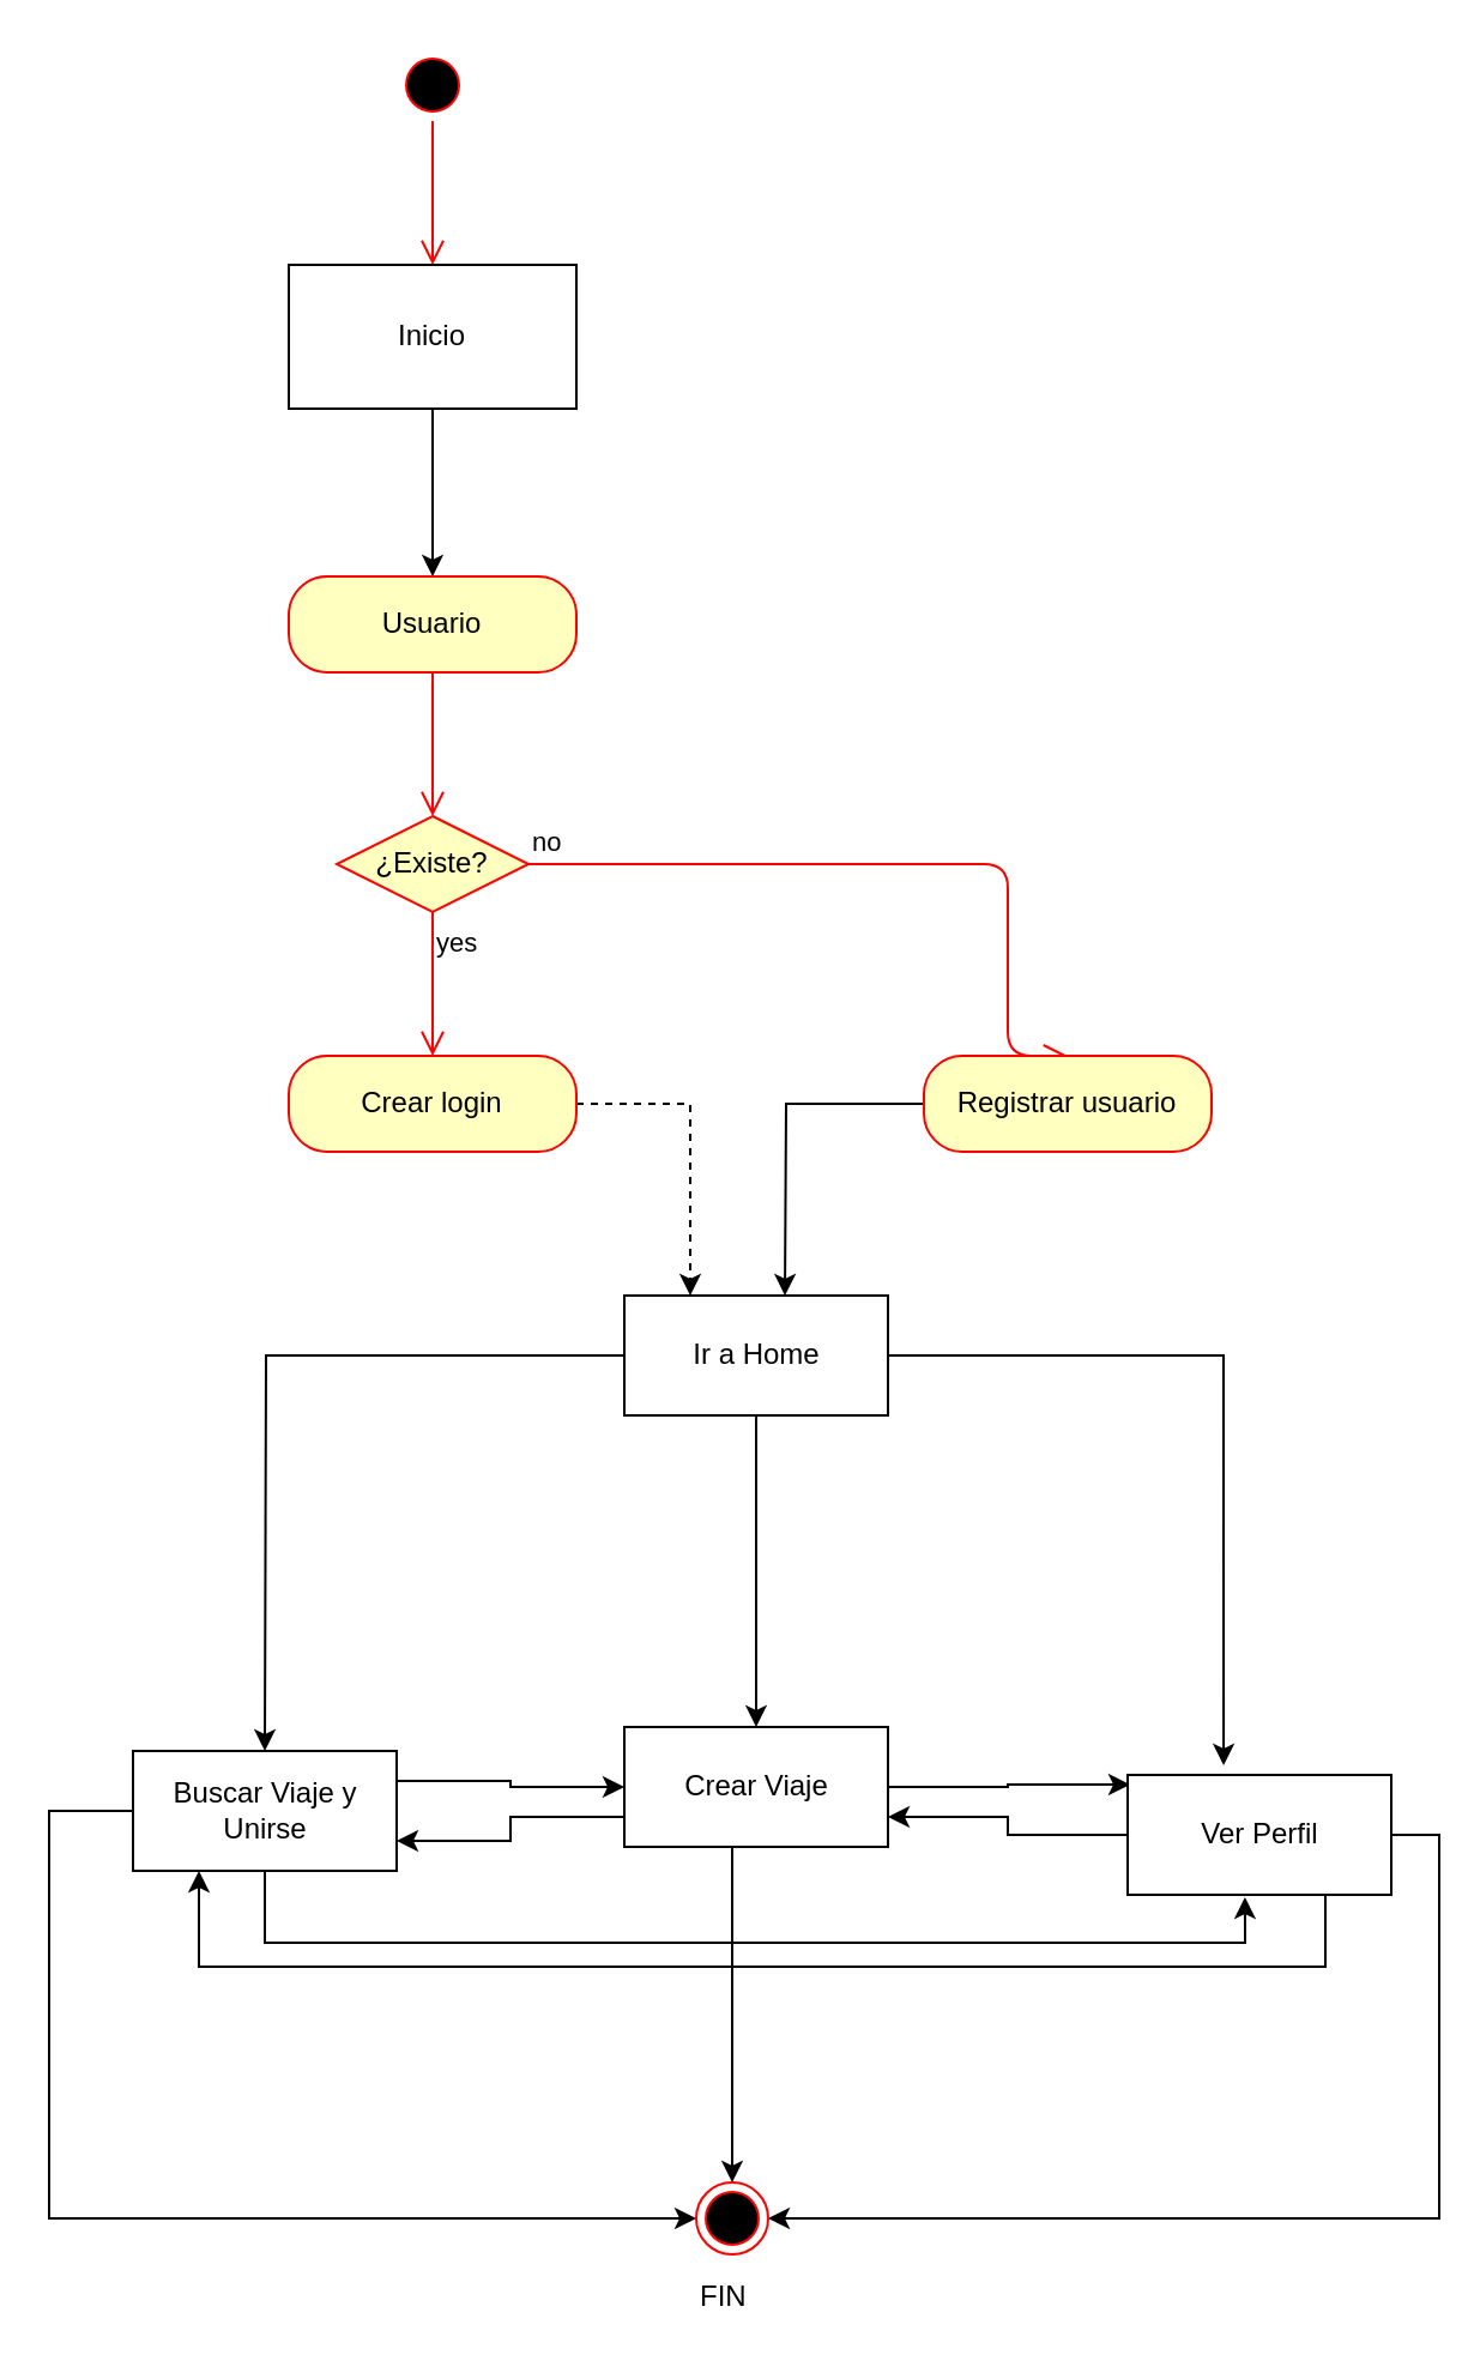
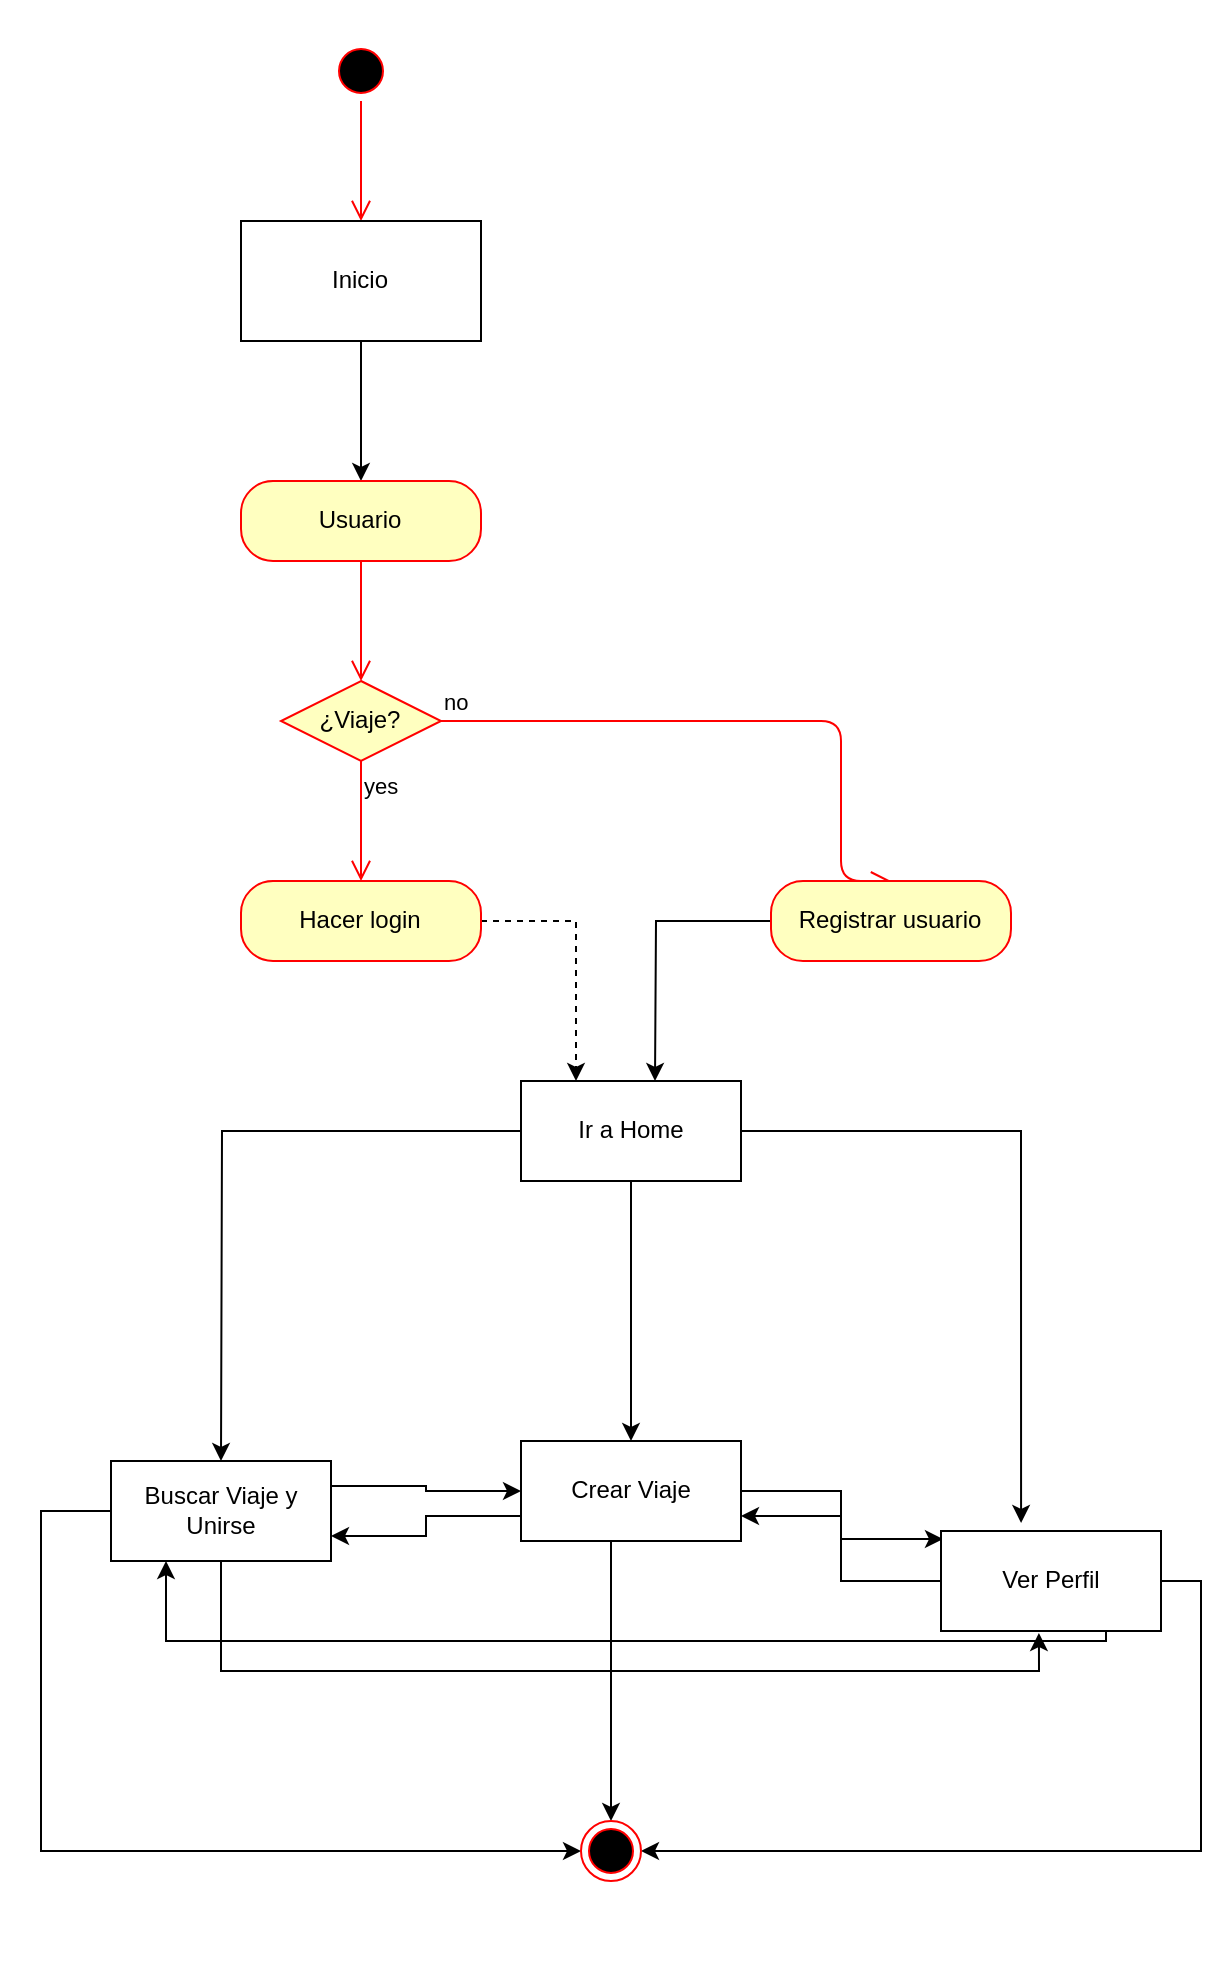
  <mxCell id="0" />
  <mxCell id="1" parent="0" />
  <mxCell id="2" value="" style="ellipse;html=1;shape=startState;fillColor=#000000;strokeColor=#ff0000;" vertex="1" parent="1"><mxGeometry x="165" y="20" width="30" height="30" as="geometry" /></mxCell>
  <mxCell id="3" value="" style="edgeStyle=orthogonalEdgeStyle;html=1;verticalAlign=bottom;endArrow=open;endSize=8;strokeColor=#ff0000;" edge="1" source="2" parent="1"><mxGeometry relative="1" as="geometry"><mxPoint x="180" y="110" as="targetPoint" /></mxGeometry></mxCell>
  <mxCell id="4" style="edgeStyle=orthogonalEdgeStyle;rounded=0;orthogonalLoop=1;jettySize=auto;html=1;exitX=0.5;exitY=1;exitDx=0;exitDy=0;" edge="1" parent="1" source="5"><mxGeometry relative="1" as="geometry"><mxPoint x="180" y="240" as="targetPoint" /></mxGeometry></mxCell>
  <mxCell id="5" value="Inicio" style="rounded=0;whiteSpace=wrap;html=1;" vertex="1" parent="1"><mxGeometry x="120" y="110" width="120" height="60" as="geometry" /></mxCell>
  <mxCell id="6" value="Usuario" style="rounded=1;whiteSpace=wrap;html=1;arcSize=40;fontColor=#000000;fillColor=#ffffc0;strokeColor=#ff0000;" vertex="1" parent="1"><mxGeometry x="120" y="240" width="120" height="40" as="geometry" /></mxCell>
  <mxCell id="7" value="" style="edgeStyle=orthogonalEdgeStyle;html=1;verticalAlign=bottom;endArrow=open;endSize=8;strokeColor=#ff0000;" edge="1" source="6" parent="1"><mxGeometry relative="1" as="geometry"><mxPoint x="180" y="340" as="targetPoint" /></mxGeometry></mxCell>
- <mxCell id="8" value="¿Existe?" style="rhombus;whiteSpace=wrap;html=1;fillColor=#ffffc0;strokeColor=#ff0000;" vertex="1" parent="1"><mxGeometry x="140" y="340" width="80" height="40" as="geometry" /></mxCell>
+ <mxCell id="8" value="¿Viaje?" style="rhombus;whiteSpace=wrap;html=1;fillColor=#ffffc0;strokeColor=#ff0000;" vertex="1" parent="1"><mxGeometry x="140" y="340" width="80" height="40" as="geometry" /></mxCell>
  <mxCell id="9" value="no" style="edgeStyle=orthogonalEdgeStyle;html=1;align=left;verticalAlign=bottom;endArrow=open;endSize=8;strokeColor=#ff0000;entryX=0.5;entryY=0;entryDx=0;entryDy=0;" edge="1" source="8" parent="1" target="12"><mxGeometry x="-1" relative="1" as="geometry"><mxPoint x="390" y="360" as="targetPoint" /><Array as="points"><mxPoint x="420" y="360" /></Array></mxGeometry></mxCell>
  <mxCell id="10" value="yes" style="edgeStyle=orthogonalEdgeStyle;html=1;align=left;verticalAlign=top;endArrow=open;endSize=8;strokeColor=#ff0000;" edge="1" source="8" parent="1"><mxGeometry x="-1" relative="1" as="geometry"><mxPoint x="180" y="440" as="targetPoint" /></mxGeometry></mxCell>
  <mxCell id="11" style="edgeStyle=orthogonalEdgeStyle;rounded=0;orthogonalLoop=1;jettySize=auto;html=1;exitX=0;exitY=0.5;exitDx=0;exitDy=0;" edge="1" parent="1" source="12"><mxGeometry relative="1" as="geometry"><mxPoint x="327" y="540" as="targetPoint" /></mxGeometry></mxCell>
  <mxCell id="12" value="Registrar usuario" style="rounded=1;whiteSpace=wrap;html=1;arcSize=40;fontColor=#000000;fillColor=#ffffc0;strokeColor=#ff0000;" vertex="1" parent="1"><mxGeometry x="385" y="440" width="120" height="40" as="geometry" /></mxCell>
  <mxCell id="13" style="edgeStyle=orthogonalEdgeStyle;rounded=0;orthogonalLoop=1;jettySize=auto;html=1;exitX=1;exitY=0.5;exitDx=0;exitDy=0;entryX=0.25;entryY=0;entryDx=0;entryDy=0;dashed=1;" edge="1" parent="1" source="14" target="18"><mxGeometry relative="1" as="geometry" /></mxCell>
- <mxCell id="14" value="Crear login" style="rounded=1;whiteSpace=wrap;html=1;arcSize=40;fontColor=#000000;fillColor=#ffffc0;strokeColor=#ff0000;" vertex="1" parent="1"><mxGeometry x="120" y="440" width="120" height="40" as="geometry" /></mxCell>
+ <mxCell id="14" value="Hacer login" style="rounded=1;whiteSpace=wrap;html=1;arcSize=40;fontColor=#000000;fillColor=#ffffc0;strokeColor=#ff0000;" vertex="1" parent="1"><mxGeometry x="120" y="440" width="120" height="40" as="geometry" /></mxCell>
  <mxCell id="15" style="edgeStyle=orthogonalEdgeStyle;rounded=0;orthogonalLoop=1;jettySize=auto;html=1;exitX=0;exitY=0.5;exitDx=0;exitDy=0;" edge="1" parent="1" source="18"><mxGeometry relative="1" as="geometry"><mxPoint x="110" y="730" as="targetPoint" /></mxGeometry></mxCell>
  <mxCell id="16" style="edgeStyle=orthogonalEdgeStyle;rounded=0;orthogonalLoop=1;jettySize=auto;html=1;exitX=1;exitY=0.5;exitDx=0;exitDy=0;entryX=0.364;entryY=-0.08;entryDx=0;entryDy=0;entryPerimeter=0;" edge="1" parent="1" source="18" target="30"><mxGeometry relative="1" as="geometry"><mxPoint x="510" y="730" as="targetPoint" /></mxGeometry></mxCell>
  <mxCell id="17" style="edgeStyle=orthogonalEdgeStyle;rounded=0;orthogonalLoop=1;jettySize=auto;html=1;exitX=0.5;exitY=1;exitDx=0;exitDy=0;" edge="1" parent="1" source="18"><mxGeometry relative="1" as="geometry"><mxPoint x="315" y="720" as="targetPoint" /></mxGeometry></mxCell>
  <mxCell id="18" value="Ir a Home" style="html=1;" vertex="1" parent="1"><mxGeometry x="260" y="540" width="110" height="50" as="geometry" /></mxCell>
  <mxCell id="19" style="edgeStyle=orthogonalEdgeStyle;rounded=0;orthogonalLoop=1;jettySize=auto;html=1;exitX=0;exitY=0.5;exitDx=0;exitDy=0;entryX=0;entryY=0.5;entryDx=0;entryDy=0;" edge="1" parent="1" source="22" target="31"><mxGeometry relative="1" as="geometry"><mxPoint x="20" y="960" as="targetPoint" /><Array as="points"><mxPoint x="20" y="755" /><mxPoint x="20" y="925" /></Array></mxGeometry></mxCell>
  <mxCell id="20" style="edgeStyle=orthogonalEdgeStyle;rounded=0;orthogonalLoop=1;jettySize=auto;html=1;exitX=1;exitY=0.25;exitDx=0;exitDy=0;entryX=0;entryY=0.5;entryDx=0;entryDy=0;" edge="1" parent="1" source="22" target="26"><mxGeometry relative="1" as="geometry" /></mxCell>
  <mxCell id="21" style="edgeStyle=orthogonalEdgeStyle;rounded=0;orthogonalLoop=1;jettySize=auto;html=1;exitX=0.5;exitY=1;exitDx=0;exitDy=0;entryX=0.445;entryY=1.02;entryDx=0;entryDy=0;entryPerimeter=0;" edge="1" parent="1" source="22" target="30"><mxGeometry relative="1" as="geometry"><mxPoint x="520" y="850" as="targetPoint" /></mxGeometry></mxCell>
  <mxCell id="22" value="Buscar Viaje y &lt;br&gt;Unirse" style="html=1;" vertex="1" parent="1"><mxGeometry x="55" y="730" width="110" height="50" as="geometry" /></mxCell>
  <mxCell id="23" style="edgeStyle=orthogonalEdgeStyle;rounded=0;orthogonalLoop=1;jettySize=auto;html=1;exitX=0.5;exitY=1;exitDx=0;exitDy=0;entryX=0.5;entryY=0;entryDx=0;entryDy=0;" edge="1" parent="1" source="26" target="31"><mxGeometry relative="1" as="geometry"><Array as="points"><mxPoint x="305" y="770" /></Array></mxGeometry></mxCell>
  <mxCell id="24" style="edgeStyle=orthogonalEdgeStyle;rounded=0;orthogonalLoop=1;jettySize=auto;html=1;exitX=0;exitY=0.75;exitDx=0;exitDy=0;entryX=1;entryY=0.75;entryDx=0;entryDy=0;" edge="1" parent="1" source="26" target="22"><mxGeometry relative="1" as="geometry" /></mxCell>
  <mxCell id="25" style="edgeStyle=orthogonalEdgeStyle;rounded=0;orthogonalLoop=1;jettySize=auto;html=1;exitX=1;exitY=0.5;exitDx=0;exitDy=0;entryX=0.009;entryY=0.08;entryDx=0;entryDy=0;entryPerimeter=0;" edge="1" parent="1" source="26" target="30"><mxGeometry relative="1" as="geometry" /></mxCell>
  <mxCell id="26" value="Crear Viaje" style="html=1;" vertex="1" parent="1"><mxGeometry x="260" y="720" width="110" height="50" as="geometry" /></mxCell>
  <mxCell id="27" style="edgeStyle=orthogonalEdgeStyle;rounded=0;orthogonalLoop=1;jettySize=auto;html=1;exitX=1;exitY=0.5;exitDx=0;exitDy=0;entryX=1;entryY=0.5;entryDx=0;entryDy=0;" edge="1" parent="1" source="30" target="31"><mxGeometry relative="1" as="geometry"><mxPoint x="600" y="950" as="targetPoint" /></mxGeometry></mxCell>
  <mxCell id="28" style="edgeStyle=orthogonalEdgeStyle;rounded=0;orthogonalLoop=1;jettySize=auto;html=1;exitX=0;exitY=0.5;exitDx=0;exitDy=0;entryX=1;entryY=0.75;entryDx=0;entryDy=0;" edge="1" parent="1" source="30" target="26"><mxGeometry relative="1" as="geometry" /></mxCell>
  <mxCell id="29" style="edgeStyle=orthogonalEdgeStyle;rounded=0;orthogonalLoop=1;jettySize=auto;html=1;exitX=0.75;exitY=1;exitDx=0;exitDy=0;entryX=0.25;entryY=1;entryDx=0;entryDy=0;" edge="1" parent="1" source="30" target="22"><mxGeometry relative="1" as="geometry"><mxPoint x="70" y="870" as="targetPoint" /><Array as="points"><mxPoint x="553" y="820" /><mxPoint x="83" y="820" /></Array></mxGeometry></mxCell>
- <mxCell id="30" value="Ver Perfil" style="html=1;" vertex="1" parent="1"><mxGeometry x="470" y="740" width="110" height="50" as="geometry" /></mxCell>
+ <mxCell id="30" value="Ver Perfil" style="html=1;" vertex="1" parent="1"><mxGeometry x="470" y="765" width="110" height="50" as="geometry" /></mxCell>
  <mxCell id="31" value="" style="ellipse;html=1;shape=endState;fillColor=#000000;strokeColor=#ff0000;" vertex="1" parent="1"><mxGeometry x="290" y="910" width="30" height="30" as="geometry" /></mxCell>
- <mxCell id="32" value="FIN" style="text;html=1;resizable=0;points=[];autosize=1;align=left;verticalAlign=top;spacingTop=-4;" vertex="1" parent="1"><mxGeometry x="290" y="948" width="30" height="20" as="geometry" /></mxCell>
